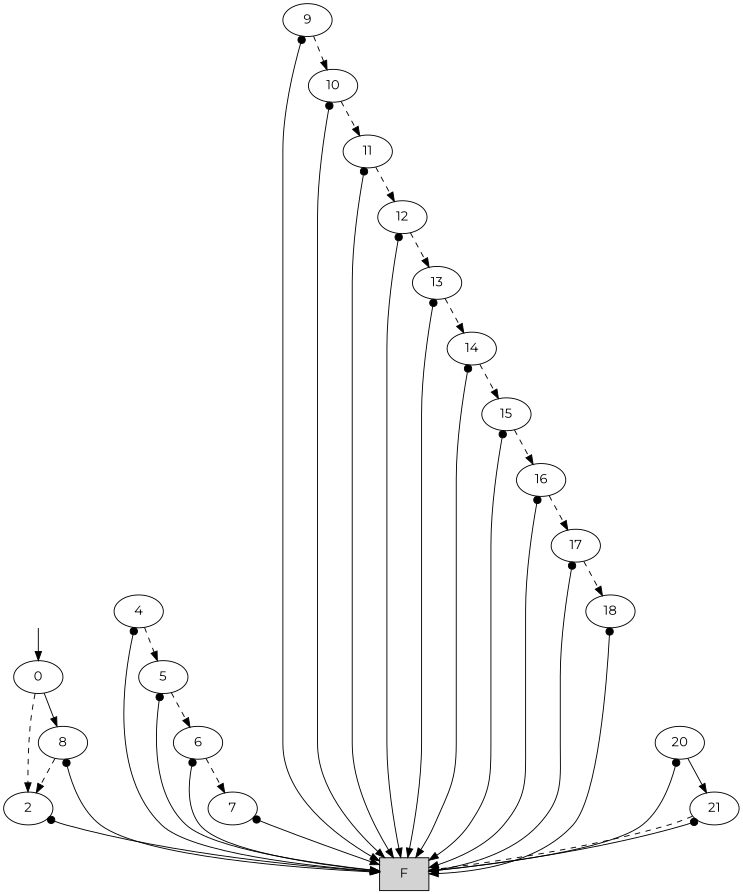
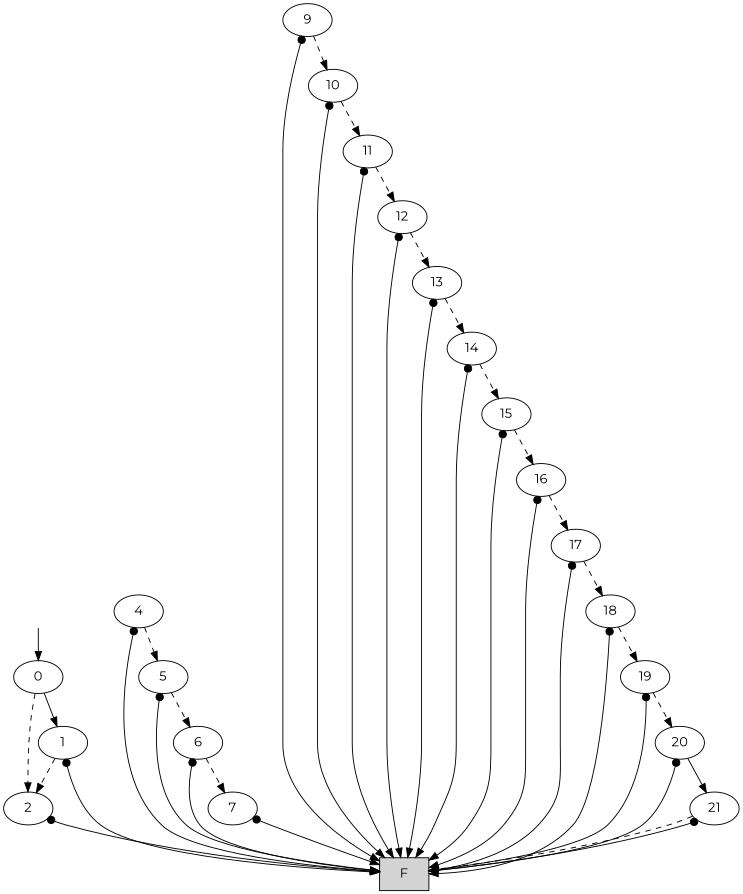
  digraph {
    fontname=Montserrat
    node [fontname=Montserrat]
    edge [arrowtail=dot dir=both fontname=Montserrat style=solid]
    root [style=invis]
    n2 [label=0]
    n3 [label=2]
-   n4 [label=8]
+   n4 [label=1]
    n5 [label=F shape=box style=filled]
    n6 [label=4]
    n7 [label=5]
    n8 [label=6]
    n9 [label=7]
    n10 [label=9]
    n11 [label=10]
    n12 [label=11]
    n13 [label=12]
    n14 [label=13]
    n15 [label=14]
    n16 [label=15]
    n17 [label=16]
    n18 [label=17]
    n19 [label=18]
+   n20 [label=19]
    n21 [label=20]
    n22 [label=21]
    root -> n2 [arrowtail=none]
    n2 -> n3 [dir=forward style=dashed arrowtail=""]
    n2 -> n4 [arrowtail=none]
    n3 -> n5
    n4 -> n3 [dir=forward style=dashed arrowtail=""]
    n4 -> n5
    n6 -> n5
    n6 -> n7 [dir=forward style=dashed arrowtail=""]
    n7 -> n5
    n7 -> n8 [dir=forward style=dashed arrowtail=""]
    n8 -> n5
    n8 -> n9 [dir=forward style=dashed arrowtail=""]
    n9 -> n5
    n10 -> n5
    n10 -> n11 [dir=forward style=dashed arrowtail=""]
    n11 -> n5
    n11 -> n12 [dir=forward style=dashed arrowtail=""]
    n12 -> n5
    n12 -> n13 [dir=forward style=dashed arrowtail=""]
    n13 -> n5
    n13 -> n14 [dir=forward style=dashed arrowtail=""]
    n14 -> n5
    n14 -> n15 [dir=forward style=dashed arrowtail=""]
    n15 -> n5
    n15 -> n16 [dir=forward style=dashed arrowtail=""]
    n16 -> n5
    n16 -> n17 [dir=forward style=dashed arrowtail=""]
    n17 -> n5
    n17 -> n18 [dir=forward style=dashed arrowtail=""]
    n18 -> n5
    n18 -> n19 [dir=forward style=dashed arrowtail=""]
    n19 -> n5
+   n19 -> n20 [dir=forward style=dashed arrowtail=""]
+   n20 -> n5
+   n20 -> n21 [dir=forward style=dashed arrowtail=""]
    n21 -> n5
    n21 -> n22 [dir=forward arrowtail=""]
    n22 -> n5 [dir=forward style=dashed arrowtail=""]
    n22 -> n5
  }
